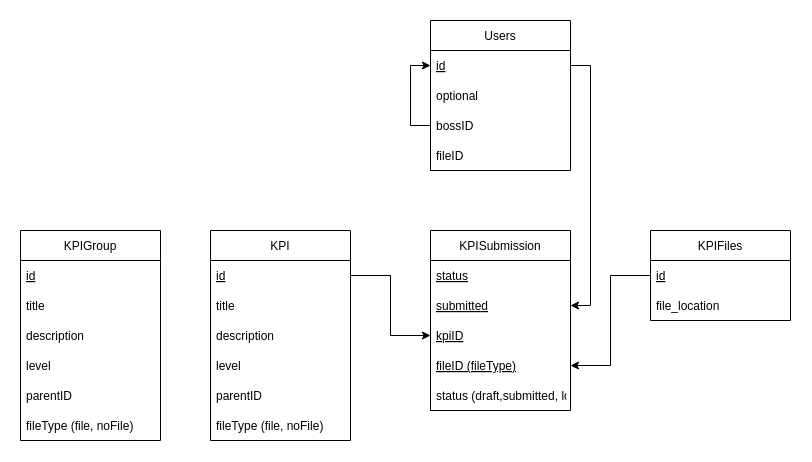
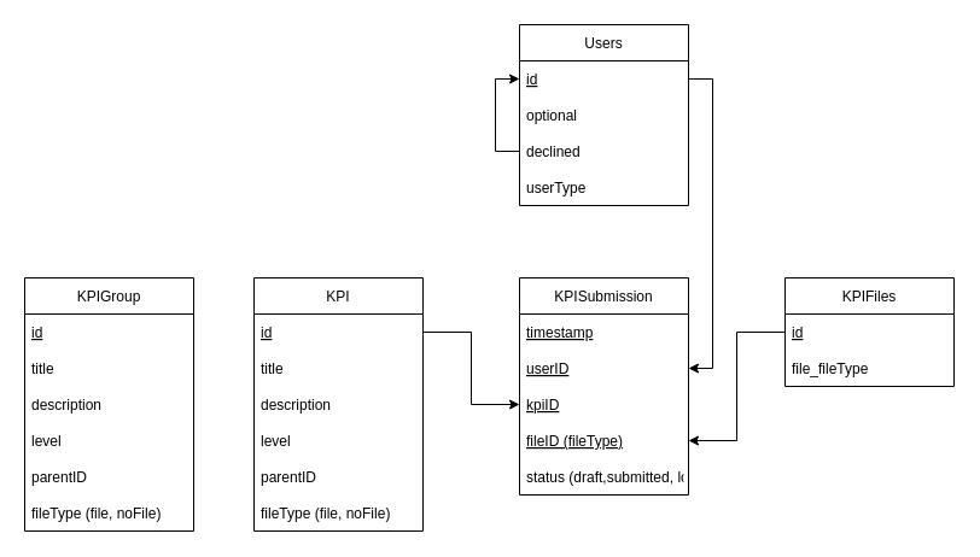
  <mxCell id="0" />
  <mxCell id="1" parent="0" />
  <mxCell id="2" value="Users" style="swimlane;fontStyle=0;childLayout=stackLayout;horizontal=1;startSize=30;horizontalStack=0;resizeParent=1;resizeParentMax=0;resizeLast=0;collapsible=1;marginBottom=0;" vertex="1" parent="1"><mxGeometry x="430" y="20" width="140" height="150" as="geometry" /></mxCell>
  <mxCell id="3" value="id" style="text;strokeColor=none;fillColor=none;align=left;verticalAlign=middle;spacingLeft=4;spacingRight=4;overflow=hidden;points=[[0,0.5],[1,0.5]];portConstraint=eastwest;rotatable=0;fontStyle=4" vertex="1" parent="2"><mxGeometry y="30" width="140" height="30" as="geometry" /></mxCell>
  <mxCell id="4" value="optional" style="text;strokeColor=none;fillColor=none;align=left;verticalAlign=middle;spacingLeft=4;spacingRight=4;overflow=hidden;points=[[0,0.5],[1,0.5]];portConstraint=eastwest;rotatable=0;" vertex="1" parent="2"><mxGeometry y="60" width="140" height="30" as="geometry" /></mxCell>
  <mxCell id="5" style="edgeStyle=orthogonalEdgeStyle;rounded=0;orthogonalLoop=1;jettySize=auto;html=1;exitX=0;exitY=0.5;exitDx=0;exitDy=0;entryX=0;entryY=0.5;entryDx=0;entryDy=0;" edge="1" parent="2" source="6" target="3"><mxGeometry relative="1" as="geometry" /></mxCell>
- <mxCell id="6" value="bossID" style="text;strokeColor=none;fillColor=none;align=left;verticalAlign=middle;spacingLeft=4;spacingRight=4;overflow=hidden;points=[[0,0.5],[1,0.5]];portConstraint=eastwest;rotatable=0;" vertex="1" parent="2"><mxGeometry y="90" width="140" height="30" as="geometry" /></mxCell>
- <mxCell id="7" value="fileID" style="text;strokeColor=none;fillColor=none;align=left;verticalAlign=middle;spacingLeft=4;spacingRight=4;overflow=hidden;points=[[0,0.5],[1,0.5]];portConstraint=eastwest;rotatable=0;" vertex="1" parent="2"><mxGeometry y="120" width="140" height="30" as="geometry" /></mxCell>
+ <mxCell id="6" value="declined" style="text;strokeColor=none;fillColor=none;align=left;verticalAlign=middle;spacingLeft=4;spacingRight=4;overflow=hidden;points=[[0,0.5],[1,0.5]];portConstraint=eastwest;rotatable=0;" vertex="1" parent="2"><mxGeometry y="90" width="140" height="30" as="geometry" /></mxCell>
+ <mxCell id="7" value="userType" style="text;strokeColor=none;fillColor=none;align=left;verticalAlign=middle;spacingLeft=4;spacingRight=4;overflow=hidden;points=[[0,0.5],[1,0.5]];portConstraint=eastwest;rotatable=0;" vertex="1" parent="2"><mxGeometry y="120" width="140" height="30" as="geometry" /></mxCell>
  <mxCell id="8" value="KPI" style="swimlane;fontStyle=0;childLayout=stackLayout;horizontal=1;startSize=30;horizontalStack=0;resizeParent=1;resizeParentMax=0;resizeLast=0;collapsible=1;marginBottom=0;" vertex="1" parent="1"><mxGeometry x="210" y="230" width="140" height="210" as="geometry" /></mxCell>
  <mxCell id="9" value="id" style="text;strokeColor=none;fillColor=none;align=left;verticalAlign=middle;spacingLeft=4;spacingRight=4;overflow=hidden;points=[[0,0.5],[1,0.5]];portConstraint=eastwest;rotatable=0;fontStyle=4" vertex="1" parent="8"><mxGeometry y="30" width="140" height="30" as="geometry" /></mxCell>
  <mxCell id="10" value="title" style="text;strokeColor=none;fillColor=none;align=left;verticalAlign=middle;spacingLeft=4;spacingRight=4;overflow=hidden;points=[[0,0.5],[1,0.5]];portConstraint=eastwest;rotatable=0;" vertex="1" parent="8"><mxGeometry y="60" width="140" height="30" as="geometry" /></mxCell>
  <mxCell id="11" value="description" style="text;strokeColor=none;fillColor=none;align=left;verticalAlign=middle;spacingLeft=4;spacingRight=4;overflow=hidden;points=[[0,0.5],[1,0.5]];portConstraint=eastwest;rotatable=0;" vertex="1" parent="8"><mxGeometry y="90" width="140" height="30" as="geometry" /></mxCell>
  <mxCell id="12" value="level" style="text;strokeColor=none;fillColor=none;align=left;verticalAlign=middle;spacingLeft=4;spacingRight=4;overflow=hidden;points=[[0,0.5],[1,0.5]];portConstraint=eastwest;rotatable=0;" vertex="1" parent="8"><mxGeometry y="120" width="140" height="30" as="geometry" /></mxCell>
  <mxCell id="13" value="parentID" style="text;strokeColor=none;fillColor=none;align=left;verticalAlign=middle;spacingLeft=4;spacingRight=4;overflow=hidden;points=[[0,0.5],[1,0.5]];portConstraint=eastwest;rotatable=0;" vertex="1" parent="8"><mxGeometry y="150" width="140" height="30" as="geometry" /></mxCell>
  <mxCell id="14" value="fileType (file, noFile)" style="text;strokeColor=none;fillColor=none;align=left;verticalAlign=middle;spacingLeft=4;spacingRight=4;overflow=hidden;points=[[0,0.5],[1,0.5]];portConstraint=eastwest;rotatable=0;" vertex="1" parent="8"><mxGeometry y="180" width="140" height="30" as="geometry" /></mxCell>
  <mxCell id="15" value="KPISubmission" style="swimlane;fontStyle=0;childLayout=stackLayout;horizontal=1;startSize=30;horizontalStack=0;resizeParent=1;resizeParentMax=0;resizeLast=0;collapsible=1;marginBottom=0;" vertex="1" parent="1"><mxGeometry x="430" y="230" width="140" height="180" as="geometry" /></mxCell>
- <mxCell id="16" value="status" style="text;strokeColor=none;fillColor=none;align=left;verticalAlign=middle;spacingLeft=4;spacingRight=4;overflow=hidden;points=[[0,0.5],[1,0.5]];portConstraint=eastwest;rotatable=0;fontStyle=4" vertex="1" parent="15"><mxGeometry y="30" width="140" height="30" as="geometry" /></mxCell>
- <mxCell id="17" value="submitted" style="text;strokeColor=none;fillColor=none;align=left;verticalAlign=middle;spacingLeft=4;spacingRight=4;overflow=hidden;points=[[0,0.5],[1,0.5]];portConstraint=eastwest;rotatable=0;fontStyle=4" vertex="1" parent="15"><mxGeometry y="60" width="140" height="30" as="geometry" /></mxCell>
+ <mxCell id="16" value="timestamp" style="text;strokeColor=none;fillColor=none;align=left;verticalAlign=middle;spacingLeft=4;spacingRight=4;overflow=hidden;points=[[0,0.5],[1,0.5]];portConstraint=eastwest;rotatable=0;fontStyle=4" vertex="1" parent="15"><mxGeometry y="30" width="140" height="30" as="geometry" /></mxCell>
+ <mxCell id="17" value="userID" style="text;strokeColor=none;fillColor=none;align=left;verticalAlign=middle;spacingLeft=4;spacingRight=4;overflow=hidden;points=[[0,0.5],[1,0.5]];portConstraint=eastwest;rotatable=0;fontStyle=4" vertex="1" parent="15"><mxGeometry y="60" width="140" height="30" as="geometry" /></mxCell>
  <mxCell id="18" value="kpiID" style="text;strokeColor=none;fillColor=none;align=left;verticalAlign=middle;spacingLeft=4;spacingRight=4;overflow=hidden;points=[[0,0.5],[1,0.5]];portConstraint=eastwest;rotatable=0;fontStyle=4" vertex="1" parent="15"><mxGeometry y="90" width="140" height="30" as="geometry" /></mxCell>
  <mxCell id="19" value="fileID (fileType)" style="text;strokeColor=none;fillColor=none;align=left;verticalAlign=middle;spacingLeft=4;spacingRight=4;overflow=hidden;points=[[0,0.5],[1,0.5]];portConstraint=eastwest;rotatable=0;fontStyle=4" vertex="1" parent="15"><mxGeometry y="120" width="140" height="30" as="geometry" /></mxCell>
  <mxCell id="20" value="status (draft,submitted, location, declined)" style="text;strokeColor=none;fillColor=none;align=left;verticalAlign=middle;spacingLeft=4;spacingRight=4;overflow=hidden;points=[[0,0.5],[1,0.5]];portConstraint=eastwest;rotatable=0;fontStyle=0" vertex="1" parent="15"><mxGeometry y="150" width="140" height="30" as="geometry" /></mxCell>
  <mxCell id="21" value="KPIFiles" style="swimlane;fontStyle=0;childLayout=stackLayout;horizontal=1;startSize=30;horizontalStack=0;resizeParent=1;resizeParentMax=0;resizeLast=0;collapsible=1;marginBottom=0;" vertex="1" parent="1"><mxGeometry x="650" y="230" width="140" height="90" as="geometry" /></mxCell>
  <mxCell id="22" value="id" style="text;strokeColor=none;fillColor=none;align=left;verticalAlign=middle;spacingLeft=4;spacingRight=4;overflow=hidden;points=[[0,0.5],[1,0.5]];portConstraint=eastwest;rotatable=0;fontStyle=4" vertex="1" parent="21"><mxGeometry y="30" width="140" height="30" as="geometry" /></mxCell>
- <mxCell id="23" value="file_location" style="text;strokeColor=none;fillColor=none;align=left;verticalAlign=middle;spacingLeft=4;spacingRight=4;overflow=hidden;points=[[0,0.5],[1,0.5]];portConstraint=eastwest;rotatable=0;fontStyle=0" vertex="1" parent="21"><mxGeometry y="60" width="140" height="30" as="geometry" /></mxCell>
+ <mxCell id="23" value="file_fileType" style="text;strokeColor=none;fillColor=none;align=left;verticalAlign=middle;spacingLeft=4;spacingRight=4;overflow=hidden;points=[[0,0.5],[1,0.5]];portConstraint=eastwest;rotatable=0;fontStyle=0" vertex="1" parent="21"><mxGeometry y="60" width="140" height="30" as="geometry" /></mxCell>
  <mxCell id="24" style="edgeStyle=orthogonalEdgeStyle;rounded=0;orthogonalLoop=1;jettySize=auto;html=1;exitX=0;exitY=0.5;exitDx=0;exitDy=0;entryX=1;entryY=0.5;entryDx=0;entryDy=0;" edge="1" parent="1" source="22" target="19"><mxGeometry relative="1" as="geometry" /></mxCell>
  <mxCell id="25" style="edgeStyle=orthogonalEdgeStyle;rounded=0;orthogonalLoop=1;jettySize=auto;html=1;exitX=1;exitY=0.5;exitDx=0;exitDy=0;entryX=0;entryY=0.5;entryDx=0;entryDy=0;" edge="1" parent="1" source="9" target="18"><mxGeometry relative="1" as="geometry" /></mxCell>
  <mxCell id="26" style="edgeStyle=orthogonalEdgeStyle;rounded=0;orthogonalLoop=1;jettySize=auto;html=1;exitX=1;exitY=0.5;exitDx=0;exitDy=0;entryX=1;entryY=0.5;entryDx=0;entryDy=0;" edge="1" parent="1" source="3" target="17"><mxGeometry relative="1" as="geometry" /></mxCell>
  <mxCell id="27" value="KPIGroup" style="swimlane;fontStyle=0;childLayout=stackLayout;horizontal=1;startSize=30;horizontalStack=0;resizeParent=1;resizeParentMax=0;resizeLast=0;collapsible=1;marginBottom=0;" vertex="1" parent="1"><mxGeometry x="20" y="230" width="140" height="210" as="geometry" /></mxCell>
  <mxCell id="28" value="id" style="text;strokeColor=none;fillColor=none;align=left;verticalAlign=middle;spacingLeft=4;spacingRight=4;overflow=hidden;points=[[0,0.5],[1,0.5]];portConstraint=eastwest;rotatable=0;fontStyle=4" vertex="1" parent="27"><mxGeometry y="30" width="140" height="30" as="geometry" /></mxCell>
  <mxCell id="29" value="title" style="text;strokeColor=none;fillColor=none;align=left;verticalAlign=middle;spacingLeft=4;spacingRight=4;overflow=hidden;points=[[0,0.5],[1,0.5]];portConstraint=eastwest;rotatable=0;" vertex="1" parent="27"><mxGeometry y="60" width="140" height="30" as="geometry" /></mxCell>
  <mxCell id="30" value="description" style="text;strokeColor=none;fillColor=none;align=left;verticalAlign=middle;spacingLeft=4;spacingRight=4;overflow=hidden;points=[[0,0.5],[1,0.5]];portConstraint=eastwest;rotatable=0;" vertex="1" parent="27"><mxGeometry y="90" width="140" height="30" as="geometry" /></mxCell>
  <mxCell id="31" value="level" style="text;strokeColor=none;fillColor=none;align=left;verticalAlign=middle;spacingLeft=4;spacingRight=4;overflow=hidden;points=[[0,0.5],[1,0.5]];portConstraint=eastwest;rotatable=0;" vertex="1" parent="27"><mxGeometry y="120" width="140" height="30" as="geometry" /></mxCell>
  <mxCell id="32" value="parentID" style="text;strokeColor=none;fillColor=none;align=left;verticalAlign=middle;spacingLeft=4;spacingRight=4;overflow=hidden;points=[[0,0.5],[1,0.5]];portConstraint=eastwest;rotatable=0;" vertex="1" parent="27"><mxGeometry y="150" width="140" height="30" as="geometry" /></mxCell>
  <mxCell id="33" value="fileType (file, noFile)" style="text;strokeColor=none;fillColor=none;align=left;verticalAlign=middle;spacingLeft=4;spacingRight=4;overflow=hidden;points=[[0,0.5],[1,0.5]];portConstraint=eastwest;rotatable=0;" vertex="1" parent="27"><mxGeometry y="180" width="140" height="30" as="geometry" /></mxCell>
